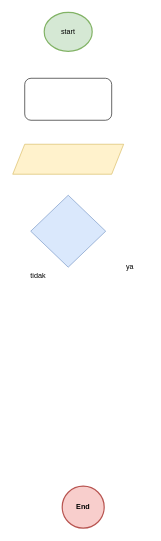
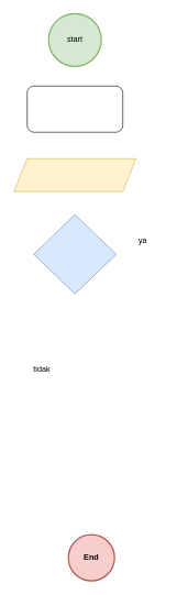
  <mxCell id="0" />
  <mxCell id="1" parent="0" />
  <mxCell id="2" value="End" style="ellipse;whiteSpace=wrap;html=1;aspect=fixed;fillColor=#f8cecc;strokeColor=#b85450;fontStyle=1;strokeWidth=2;" vertex="1" parent="1"><mxGeometry x="103" y="810" width="70" height="70" as="geometry" /></mxCell>
  <mxCell id="3" value="" style="rhombus;whiteSpace=wrap;html=1;fillColor=#dae8fc;strokeColor=#6c8ebf;" vertex="1" parent="1"><mxGeometry x="50.5" y="325" width="125" height="120" as="geometry" /></mxCell>
- <mxCell id="4" value="ya" style="text;html=1;strokeColor=none;fillColor=none;align=center;verticalAlign=middle;whiteSpace=wrap;rounded=0;" vertex="1" parent="1"><mxGeometry x="185.5" y="430" width="60" height="30" as="geometry" /></mxCell>
+ <mxCell id="4" value="ya" style="text;html=1;strokeColor=none;fillColor=none;align=center;verticalAlign=middle;whiteSpace=wrap;rounded=0;" vertex="1" parent="1"><mxGeometry x="185.5" y="350" width="60" height="30" as="geometry" /></mxCell>
  <mxCell id="5" value="" style="rounded=1;whiteSpace=wrap;html=1;fontSize=12;glass=0;strokeWidth=1;shadow=0;" vertex="1" parent="1"><mxGeometry x="40.5" y="130" width="145" height="70" as="geometry" /></mxCell>
- <mxCell id="6" value="tidak" style="text;html=1;strokeColor=none;fillColor=none;align=center;verticalAlign=middle;whiteSpace=wrap;rounded=0;" vertex="1" parent="1"><mxGeometry x="33" y="445" width="60" height="30" as="geometry" /></mxCell>
- <mxCell id="7" value="start" style="ellipse;whiteSpace=wrap;html=1;fillColor=#d5e8d4;strokeColor=#82b366;strokeWidth=2;" vertex="1" parent="1"><mxGeometry x="73" y="20" width="80" height="65" as="geometry" /></mxCell>
+ <mxCell id="6" value="tidak" style="text;html=1;strokeColor=none;fillColor=none;align=center;verticalAlign=middle;whiteSpace=wrap;rounded=0;" vertex="1" parent="1"><mxGeometry x="33" y="545" width="60" height="30" as="geometry" /></mxCell>
+ <mxCell id="7" value="start" style="ellipse;whiteSpace=wrap;html=1;fillColor=#d5e8d4;strokeColor=#82b366;strokeWidth=2;" vertex="1" parent="1"><mxGeometry x="73" y="20" width="80" height="80" as="geometry" /></mxCell>
  <mxCell id="8" value="" style="shape=parallelogram;perimeter=parallelogramPerimeter;whiteSpace=wrap;html=1;fixedSize=1;strokeWidth=1;fillColor=#fff2cc;strokeColor=#d6b656;" vertex="1" parent="1"><mxGeometry x="20.5" y="240" width="185" height="50" as="geometry" /></mxCell>
